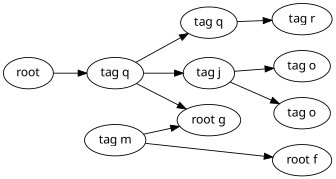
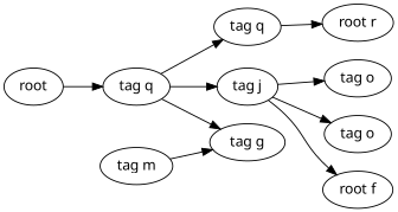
  digraph {
    fontname="Noto Sans"
    rankdir=LR
    node [fontname="Noto Sans"]
    edge [fontname="Noto Sans"]
    n1 [label=root]
    n2 [label="tag q"]
-   n3 [label="root g"]
+   n3 [label="tag g"]
    n4 [label="tag q"]
    n5 [label="tag j"]
-   n6 [label="tag r"]
+   n6 [label="root r"]
    n7 [label="tag o"]
    n8 [label="root f"]
    n9 [label="tag o"]
    n10 [label="tag m"]
    n1 -> n2
    n2 -> n3
    n2 -> n4
    n2 -> n5
    n4 -> n6
    n5 -> n7
-   n10 -> n8
+   n5 -> n8
    n5 -> n9
    n10 -> n3
  }
